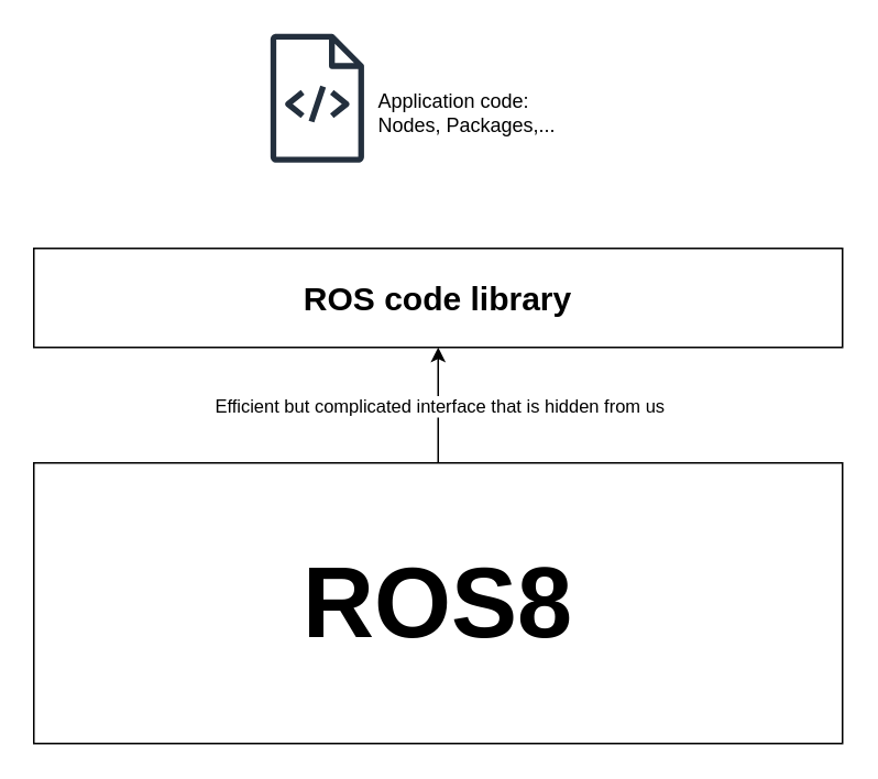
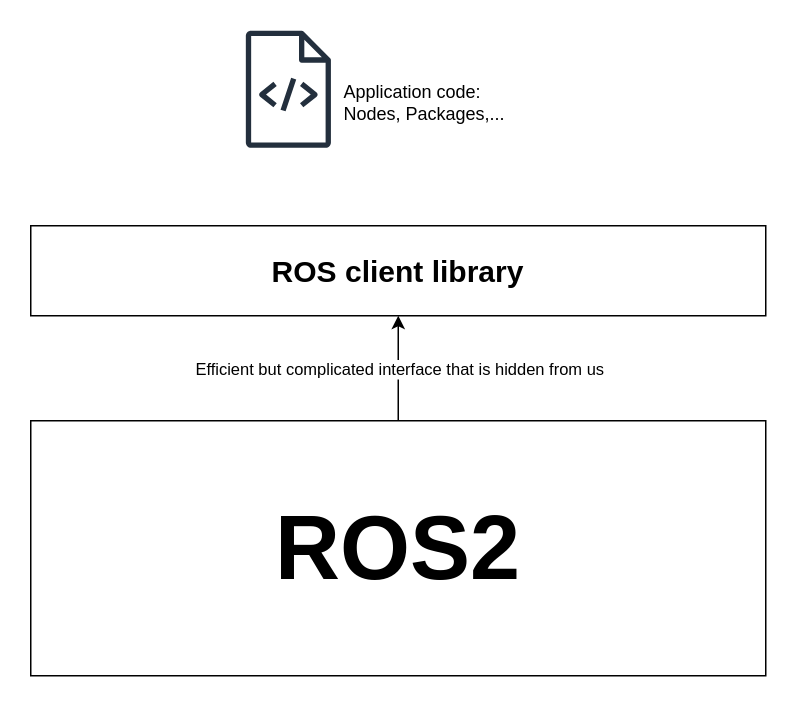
  <mxCell id="0" />
  <mxCell id="1" parent="0" />
  <mxCell id="2" style="edgeStyle=orthogonalEdgeStyle;rounded=0;orthogonalLoop=1;jettySize=auto;html=1;entryX=0.5;entryY=1;entryDx=0;entryDy=0;" edge="1" parent="1" source="4" target="5"><mxGeometry relative="1" as="geometry" /></mxCell>
  <mxCell id="3" value="Efficient but complicated interface that is hidden from us" style="edgeLabel;html=1;align=center;verticalAlign=middle;resizable=0;points=[];" vertex="1" connectable="0" parent="2"><mxGeometry x="-0.006" relative="1" as="geometry"><mxPoint as="offset" /></mxGeometry></mxCell>
- <mxCell id="4" value="&lt;font style=&quot;font-size: 60px;&quot;&gt;&lt;b&gt;ROS8&lt;/b&gt;&lt;/font&gt;" style="rounded=0;whiteSpace=wrap;html=1;" vertex="1" parent="1"><mxGeometry x="20" y="280" width="490" height="170" as="geometry" /></mxCell>
- <mxCell id="5" value="&lt;b&gt;&lt;font style=&quot;font-size: 20px;&quot;&gt;ROS code library&lt;/font&gt;&lt;/b&gt;" style="rounded=0;whiteSpace=wrap;html=1;" vertex="1" parent="1"><mxGeometry x="20" y="150" width="490" height="60" as="geometry" /></mxCell>
+ <mxCell id="4" value="&lt;font style=&quot;font-size: 60px;&quot;&gt;&lt;b&gt;ROS2&lt;/b&gt;&lt;/font&gt;" style="rounded=0;whiteSpace=wrap;html=1;" vertex="1" parent="1"><mxGeometry x="20" y="280" width="490" height="170" as="geometry" /></mxCell>
+ <mxCell id="5" value="&lt;b&gt;&lt;font style=&quot;font-size: 20px;&quot;&gt;ROS client library&lt;/font&gt;&lt;/b&gt;" style="rounded=0;whiteSpace=wrap;html=1;" vertex="1" parent="1"><mxGeometry x="20" y="150" width="490" height="60" as="geometry" /></mxCell>
  <mxCell id="6" value="" style="sketch=0;outlineConnect=0;fontColor=#232F3E;gradientColor=none;fillColor=#232F3D;strokeColor=none;dashed=0;verticalLabelPosition=bottom;verticalAlign=top;align=center;html=1;fontSize=12;fontStyle=0;aspect=fixed;pointerEvents=1;shape=mxgraph.aws4.source_code;" vertex="1" parent="1"><mxGeometry x="163.25" y="20" width="57" height="78" as="geometry" /></mxCell>
  <mxCell id="7" value="Application code:&lt;div&gt;Nodes, Packages,...&lt;/div&gt;" style="text;html=1;align=left;verticalAlign=middle;whiteSpace=wrap;rounded=0;" vertex="1" parent="1"><mxGeometry x="226.75" y="38" width="140" height="60" as="geometry" /></mxCell>
